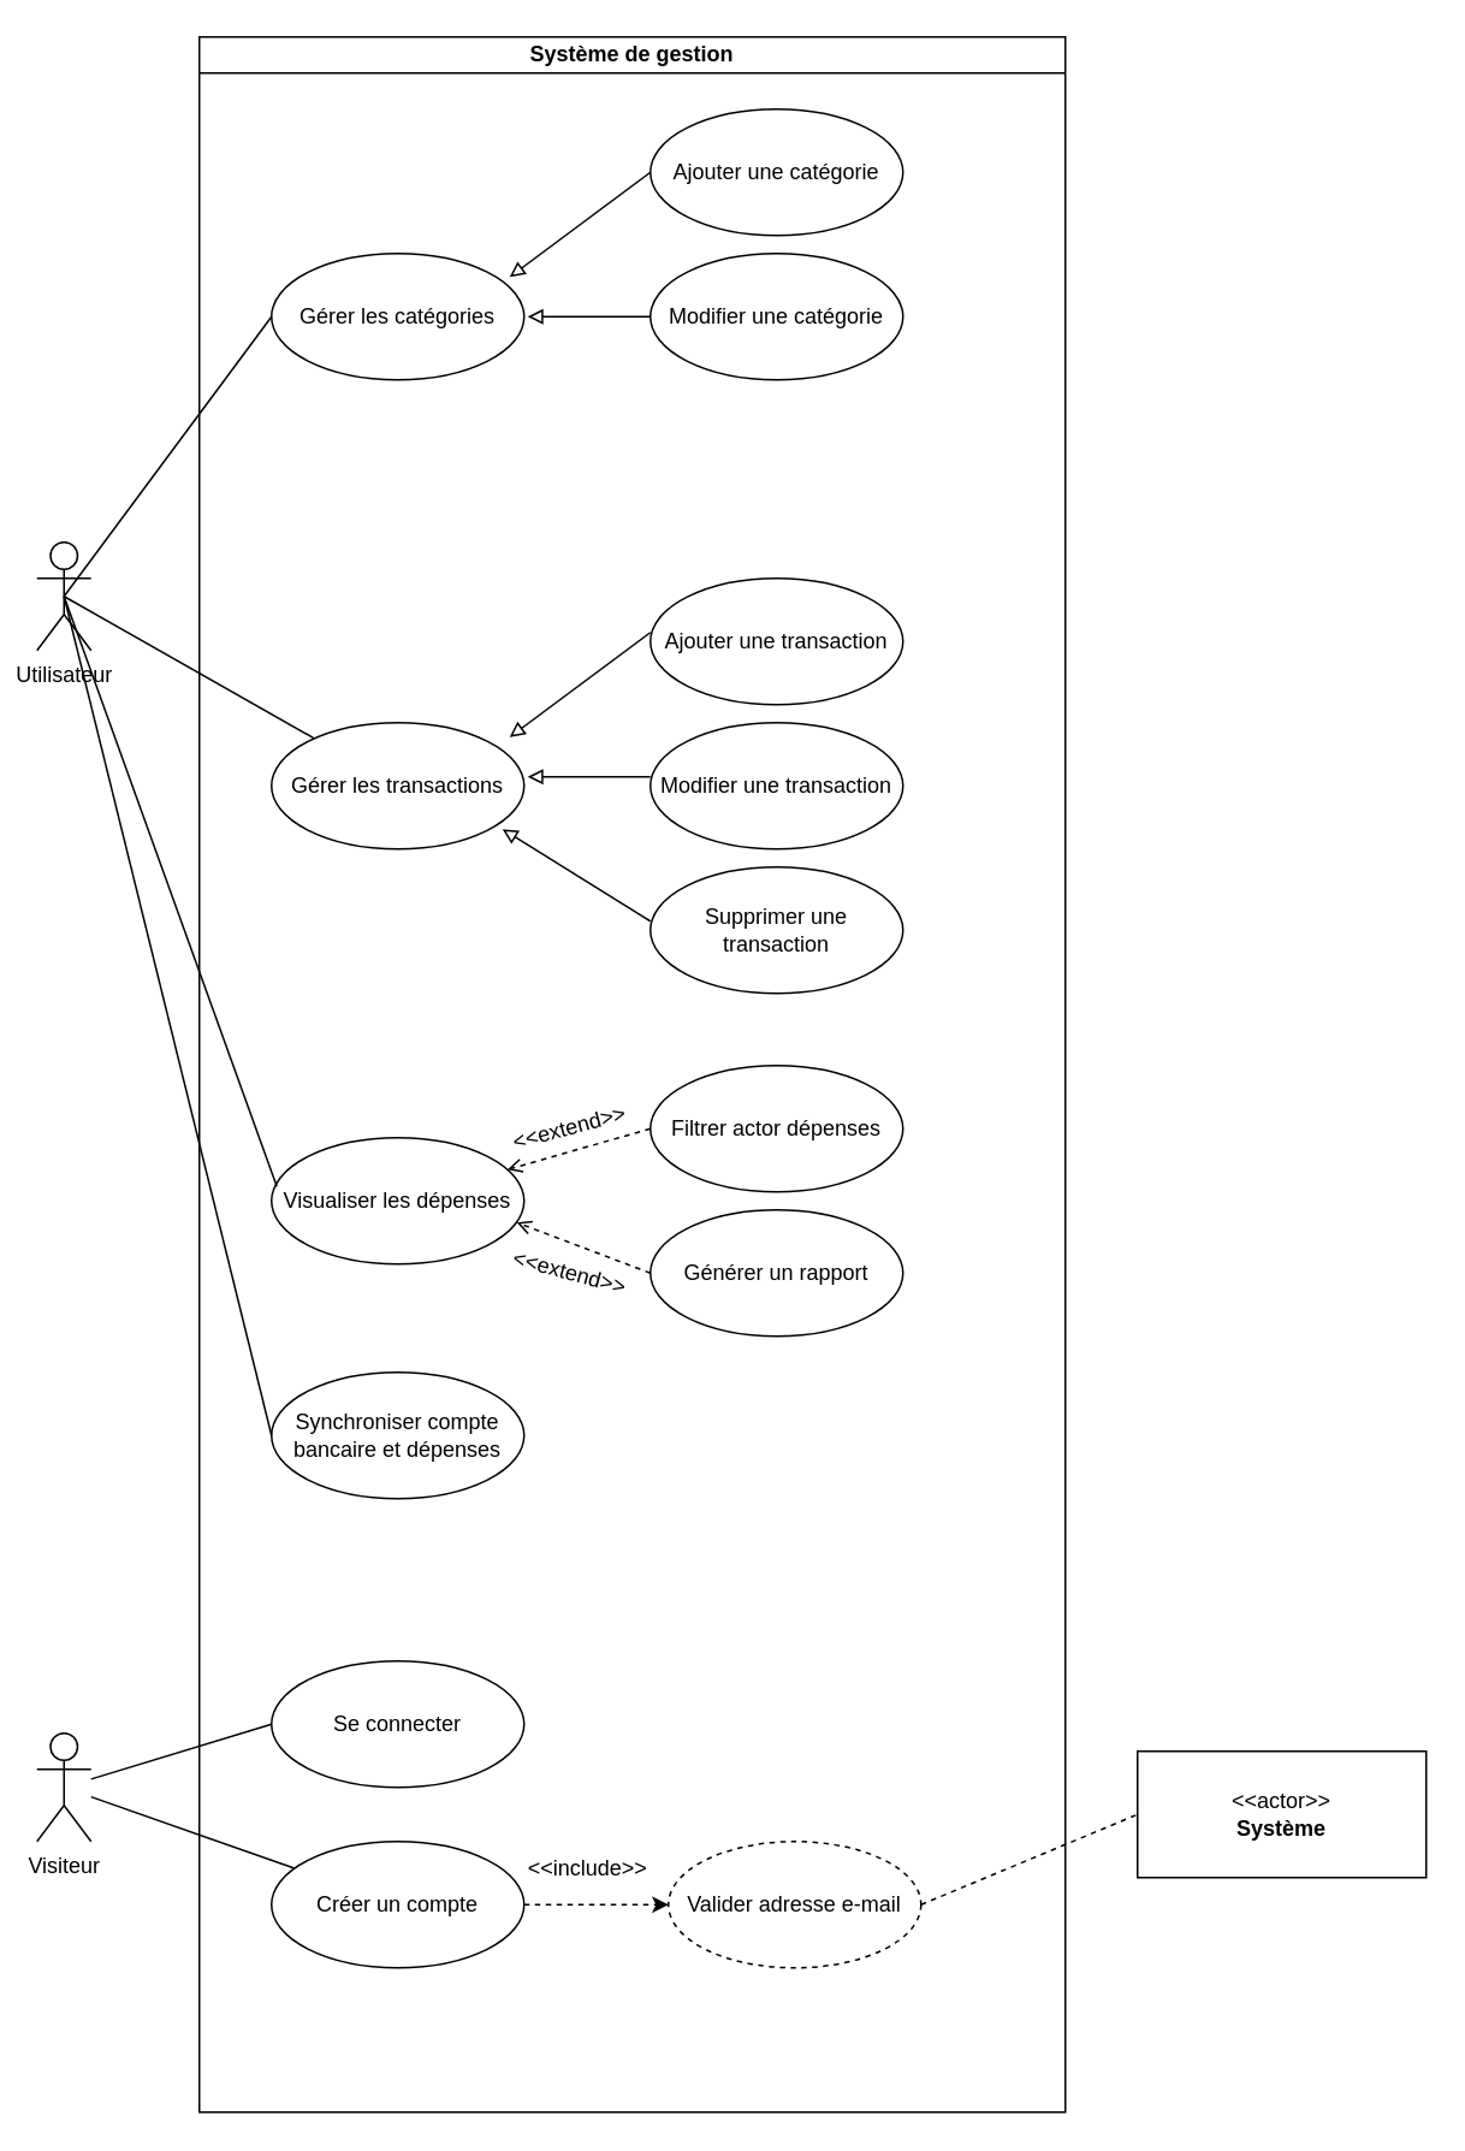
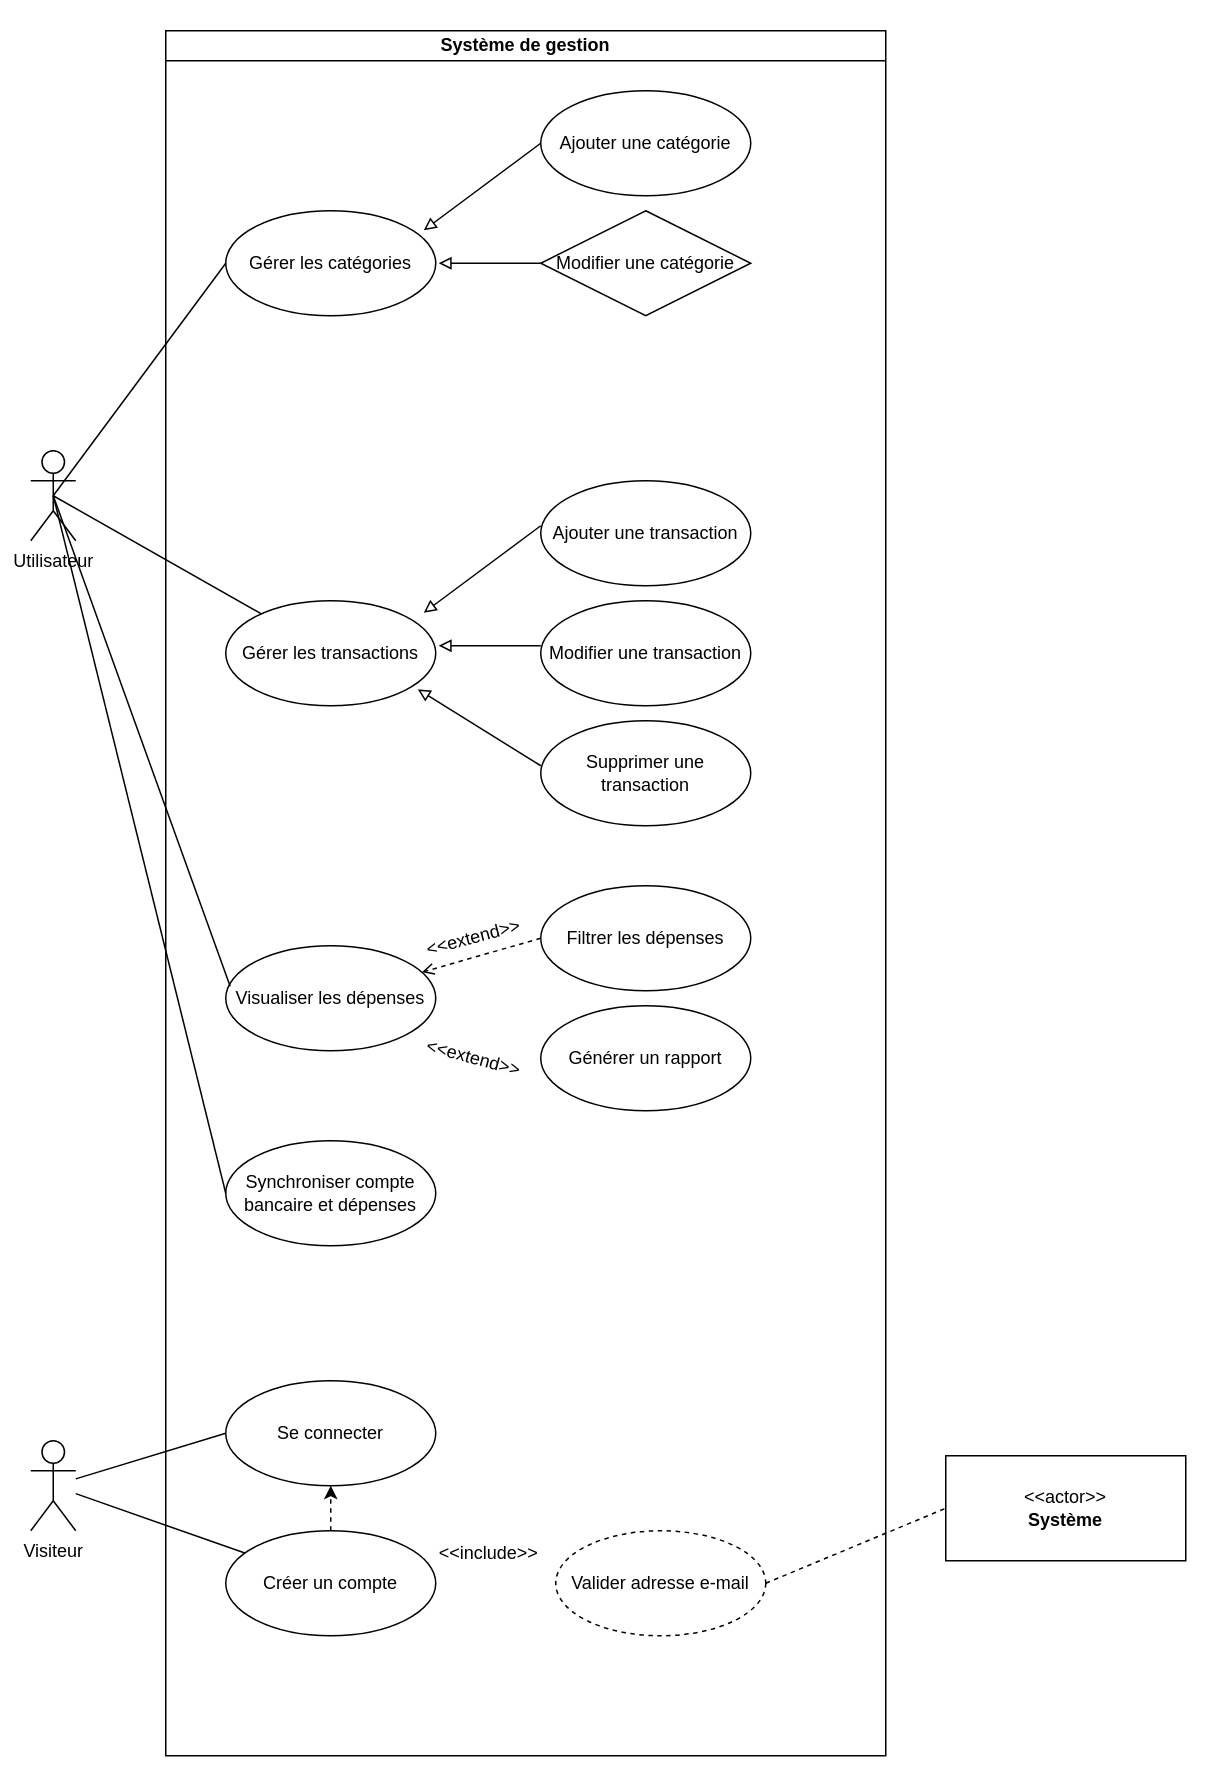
  <mxCell id="0" />
  <mxCell id="1" parent="0" />
  <mxCell id="2" value="Système de gestion" style="swimlane;whiteSpace=wrap;html=1;startSize=20;" vertex="1" parent="1"><mxGeometry x="110" y="20" width="480" height="1150" as="geometry" /></mxCell>
  <mxCell id="3" value="Gérer les catégories" style="ellipse;whiteSpace=wrap;html=1;" vertex="1" parent="2"><mxGeometry x="40" y="120" width="140" height="70" as="geometry" /></mxCell>
  <mxCell id="4" value="Gérer les transactions" style="ellipse;whiteSpace=wrap;html=1;" vertex="1" parent="2"><mxGeometry x="40" y="380" width="140" height="70" as="geometry" /></mxCell>
  <mxCell id="5" value="Visualiser les dépenses" style="ellipse;whiteSpace=wrap;html=1;" vertex="1" parent="2"><mxGeometry x="40" y="610" width="140" height="70" as="geometry" /></mxCell>
  <mxCell id="6" value="Synchroniser compte bancaire et dépenses" style="ellipse;whiteSpace=wrap;html=1;" vertex="1" parent="2"><mxGeometry x="40" y="740" width="140" height="70" as="geometry" /></mxCell>
- <mxCell id="7" value="Modifier une catégorie" style="ellipse;whiteSpace=wrap;html=1;" vertex="1" parent="2"><mxGeometry x="250" y="120" width="140" height="70" as="geometry" /></mxCell>
+ <mxCell id="7" value="Modifier une catégorie" style="rhombus;whiteSpace=wrap;html=1;" vertex="1" parent="2"><mxGeometry x="250" y="120" width="140" height="70" as="geometry" /></mxCell>
  <mxCell id="8" style="edgeStyle=none;rounded=0;orthogonalLoop=1;jettySize=auto;html=1;exitX=0;exitY=0.5;exitDx=0;exitDy=0;entryX=0.943;entryY=0.186;entryDx=0;entryDy=0;entryPerimeter=0;endArrow=block;endFill=0;" edge="1" parent="2" source="9" target="3"><mxGeometry relative="1" as="geometry" /></mxCell>
  <mxCell id="9" value="Ajouter une catégorie" style="ellipse;whiteSpace=wrap;html=1;" vertex="1" parent="2"><mxGeometry x="250" y="40" width="140" height="70" as="geometry" /></mxCell>
  <mxCell id="10" value="Modifier une transaction" style="ellipse;whiteSpace=wrap;html=1;" vertex="1" parent="2"><mxGeometry x="250" y="380" width="140" height="70" as="geometry" /></mxCell>
  <mxCell id="11" value="Supprimer une transaction" style="ellipse;whiteSpace=wrap;html=1;" vertex="1" parent="2"><mxGeometry x="250" y="460" width="140" height="70" as="geometry" /></mxCell>
  <mxCell id="12" value="Ajouter une transaction" style="ellipse;whiteSpace=wrap;html=1;" vertex="1" parent="2"><mxGeometry x="250" y="300" width="140" height="70" as="geometry" /></mxCell>
  <mxCell id="13" style="edgeStyle=none;rounded=0;orthogonalLoop=1;jettySize=auto;html=1;exitX=0;exitY=0.5;exitDx=0;exitDy=0;entryX=0.943;entryY=0.186;entryDx=0;entryDy=0;entryPerimeter=0;endArrow=block;endFill=0;" edge="1" parent="2"><mxGeometry relative="1" as="geometry"><mxPoint x="250" y="330" as="sourcePoint" /><mxPoint x="172" y="388" as="targetPoint" /></mxGeometry></mxCell>
  <mxCell id="14" style="edgeStyle=none;rounded=0;orthogonalLoop=1;jettySize=auto;html=1;exitX=0;exitY=0.5;exitDx=0;exitDy=0;entryX=0.914;entryY=0.914;entryDx=0;entryDy=0;entryPerimeter=0;endArrow=block;endFill=0;" edge="1" parent="2"><mxGeometry relative="1" as="geometry"><mxPoint x="250" y="490" as="sourcePoint" /><mxPoint x="168" y="439" as="targetPoint" /></mxGeometry></mxCell>
  <mxCell id="15" style="edgeStyle=none;rounded=0;orthogonalLoop=1;jettySize=auto;html=1;exitX=0;exitY=0.5;exitDx=0;exitDy=0;endArrow=block;endFill=0;" edge="1" parent="2"><mxGeometry relative="1" as="geometry"><mxPoint x="250" y="410" as="sourcePoint" /><mxPoint x="182" y="410" as="targetPoint" /></mxGeometry></mxCell>
  <mxCell id="16" style="edgeStyle=none;rounded=0;orthogonalLoop=1;jettySize=auto;html=1;exitX=0;exitY=0.5;exitDx=0;exitDy=0;endArrow=open;endFill=0;dashed=1;" edge="1" parent="2" source="17" target="5"><mxGeometry relative="1" as="geometry" /></mxCell>
- <mxCell id="17" value="Filtrer actor dépenses" style="ellipse;whiteSpace=wrap;html=1;" vertex="1" parent="2"><mxGeometry x="250" y="570" width="140" height="70" as="geometry" /></mxCell>
- <mxCell id="18" style="edgeStyle=none;rounded=0;orthogonalLoop=1;jettySize=auto;html=1;exitX=0;exitY=0.5;exitDx=0;exitDy=0;entryX=0.971;entryY=0.671;entryDx=0;entryDy=0;entryPerimeter=0;endArrow=open;endFill=0;dashed=1;" edge="1" parent="2" source="19" target="5"><mxGeometry relative="1" as="geometry" /></mxCell>
+ <mxCell id="17" value="Filtrer les dépenses" style="ellipse;whiteSpace=wrap;html=1;" vertex="1" parent="2"><mxGeometry x="250" y="570" width="140" height="70" as="geometry" /></mxCell>
  <mxCell id="19" value="Générer un rapport" style="ellipse;whiteSpace=wrap;html=1;" vertex="1" parent="2"><mxGeometry x="250" y="650" width="140" height="70" as="geometry" /></mxCell>
  <mxCell id="20" value="Se connecter" style="ellipse;whiteSpace=wrap;html=1;" vertex="1" parent="2"><mxGeometry x="40" y="900" width="140" height="70" as="geometry" /></mxCell>
- <mxCell id="21" value="" style="edgeStyle=none;rounded=0;orthogonalLoop=1;jettySize=auto;html=1;dashed=1;" edge="1" parent="2" source="22" target="23"><mxGeometry relative="1" as="geometry" /></mxCell>
+ <mxCell id="21" value="" style="edgeStyle=none;rounded=0;orthogonalLoop=1;jettySize=auto;html=1;dashed=1;" edge="1" parent="2" source="22" target="20"><mxGeometry relative="1" as="geometry" /></mxCell>
  <mxCell id="22" value="Créer un compte" style="ellipse;whiteSpace=wrap;html=1;" vertex="1" parent="2"><mxGeometry x="40" y="1000" width="140" height="70" as="geometry" /></mxCell>
  <mxCell id="23" value="Valider adresse e-mail" style="ellipse;whiteSpace=wrap;html=1;dashed=1;" vertex="1" parent="2"><mxGeometry x="260" y="1000" width="140" height="70" as="geometry" /></mxCell>
  <mxCell id="24" value="&amp;lt;&amp;lt;include&amp;gt;&amp;gt;" style="text;html=1;align=center;verticalAlign=middle;resizable=0;points=[];autosize=1;strokeColor=none;fillColor=none;" vertex="1" parent="2"><mxGeometry x="170" y="1000" width="90" height="30" as="geometry" /></mxCell>
  <mxCell id="25" value="&amp;lt;&amp;lt;extend&amp;gt;&amp;gt;" style="text;html=1;align=center;verticalAlign=middle;resizable=0;points=[];autosize=1;strokeColor=none;fillColor=none;rotation=15;" vertex="1" parent="2"><mxGeometry x="160" y="670" width="90" height="30" as="geometry" /></mxCell>
  <mxCell id="26" value="&amp;lt;&amp;lt;extend&amp;gt;&amp;gt;" style="text;html=1;align=center;verticalAlign=middle;resizable=0;points=[];autosize=1;strokeColor=none;fillColor=none;rotation=-15;" vertex="1" parent="2"><mxGeometry x="160" y="590" width="90" height="30" as="geometry" /></mxCell>
  <mxCell id="27" style="edgeStyle=none;rounded=0;orthogonalLoop=1;jettySize=auto;html=1;exitX=0.5;exitY=0.5;exitDx=0;exitDy=0;exitPerimeter=0;entryX=0;entryY=0.5;entryDx=0;entryDy=0;strokeColor=default;endArrow=none;endFill=0;" edge="1" parent="1" source="30" target="3"><mxGeometry relative="1" as="geometry" /></mxCell>
  <mxCell id="28" style="edgeStyle=none;rounded=0;orthogonalLoop=1;jettySize=auto;html=1;exitX=0.5;exitY=0.5;exitDx=0;exitDy=0;exitPerimeter=0;endArrow=none;endFill=0;" edge="1" parent="1" source="30" target="4"><mxGeometry relative="1" as="geometry" /></mxCell>
  <mxCell id="29" style="edgeStyle=none;rounded=0;orthogonalLoop=1;jettySize=auto;html=1;exitX=0.5;exitY=0.5;exitDx=0;exitDy=0;exitPerimeter=0;entryX=0;entryY=0.5;entryDx=0;entryDy=0;endArrow=none;endFill=0;" edge="1" parent="1" source="30" target="6"><mxGeometry relative="1" as="geometry" /></mxCell>
  <mxCell id="30" value="Utilisateur" style="shape=umlActor;verticalLabelPosition=bottom;verticalAlign=top;html=1;outlineConnect=0;" vertex="1" parent="1"><mxGeometry x="20" y="300" width="30" height="60" as="geometry" /></mxCell>
  <mxCell id="31" style="edgeStyle=none;rounded=0;orthogonalLoop=1;jettySize=auto;html=1;endArrow=none;endFill=0;entryX=0.021;entryY=0.386;entryDx=0;entryDy=0;entryPerimeter=0;" edge="1" parent="1" target="5"><mxGeometry relative="1" as="geometry"><mxPoint x="35" y="330" as="sourcePoint" /><mxPoint x="150" y="410" as="targetPoint" /></mxGeometry></mxCell>
  <mxCell id="32" style="edgeStyle=none;rounded=0;orthogonalLoop=1;jettySize=auto;html=1;exitX=0;exitY=0.5;exitDx=0;exitDy=0;endArrow=block;endFill=0;" edge="1" parent="1" source="7"><mxGeometry relative="1" as="geometry"><mxPoint x="370" y="105" as="sourcePoint" /><mxPoint x="292" y="175" as="targetPoint" /></mxGeometry></mxCell>
  <mxCell id="33" value="" style="edgeStyle=none;rounded=0;orthogonalLoop=1;jettySize=auto;html=1;endArrow=none;endFill=0;" edge="1" parent="1" source="35" target="22"><mxGeometry relative="1" as="geometry" /></mxCell>
  <mxCell id="34" value="" style="edgeStyle=none;rounded=0;orthogonalLoop=1;jettySize=auto;html=1;entryX=0;entryY=0.5;entryDx=0;entryDy=0;endArrow=none;endFill=0;" edge="1" parent="1" source="35" target="20"><mxGeometry relative="1" as="geometry" /></mxCell>
  <mxCell id="35" value="Visiteur" style="shape=umlActor;verticalLabelPosition=bottom;verticalAlign=top;html=1;" vertex="1" parent="1"><mxGeometry x="20" y="960" width="30" height="60" as="geometry" /></mxCell>
  <mxCell id="36" value="&amp;lt;&amp;lt;actor&amp;gt;&amp;gt;&lt;br&gt;&lt;b&gt;Système&lt;/b&gt;" style="html=1;align=center;verticalAlign=middle;dashed=0;whiteSpace=wrap;" vertex="1" parent="1"><mxGeometry x="630" y="970" width="160" height="70" as="geometry" /></mxCell>
  <mxCell id="37" style="edgeStyle=none;rounded=0;orthogonalLoop=1;jettySize=auto;html=1;exitX=1;exitY=0.5;exitDx=0;exitDy=0;entryX=0;entryY=0.5;entryDx=0;entryDy=0;endArrow=none;endFill=0;dashed=1;" edge="1" parent="1" source="23" target="36"><mxGeometry relative="1" as="geometry" /></mxCell>
